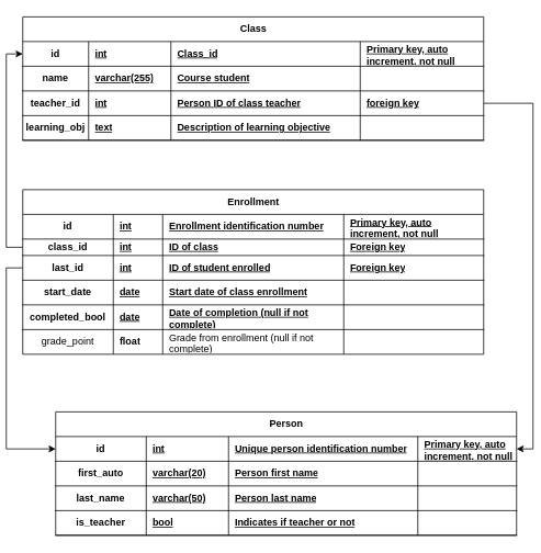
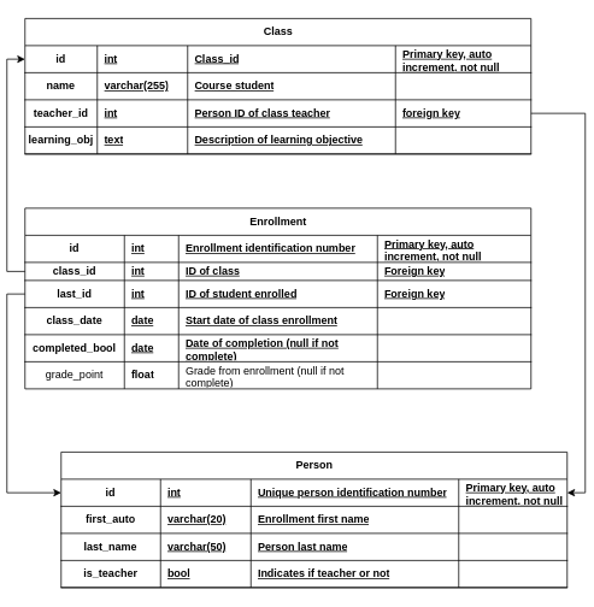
  <mxCell id="0" />
  <mxCell id="1" parent="0" />
  <mxCell id="2" value="Class" style="shape=table;startSize=30;container=1;collapsible=1;childLayout=tableLayout;fixedRows=1;rowLines=0;fontStyle=1;align=center;resizeLast=1;html=1;" parent="1" vertex="1"><mxGeometry x="20" y="20" width="560" height="150" as="geometry" /></mxCell>
  <mxCell id="3" style="shape=tableRow;horizontal=0;startSize=0;swimlaneHead=0;swimlaneBody=0;fillColor=none;collapsible=0;dropTarget=0;points=[[0,0.5],[1,0.5]];portConstraint=eastwest;top=0;left=0;right=0;bottom=1;" parent="2" vertex="1"><mxGeometry y="30" width="560" height="30" as="geometry" /></mxCell>
  <mxCell id="4" value="id" style="shape=partialRectangle;connectable=0;fillColor=none;top=0;left=0;bottom=0;right=0;fontStyle=1;overflow=hidden;whiteSpace=wrap;html=1;" parent="3" vertex="1"><mxGeometry width="80" height="30" as="geometry"><mxRectangle width="80" height="30" as="alternateBounds" /></mxGeometry></mxCell>
  <mxCell id="5" value="int" style="shape=partialRectangle;connectable=0;fillColor=none;top=0;left=0;bottom=0;right=0;align=left;spacingLeft=6;fontStyle=5;overflow=hidden;whiteSpace=wrap;html=1;" parent="3" vertex="1"><mxGeometry x="80" width="100" height="30" as="geometry"><mxRectangle width="100" height="30" as="alternateBounds" /></mxGeometry></mxCell>
  <mxCell id="6" value="Class_id" style="shape=partialRectangle;connectable=0;fillColor=none;top=0;left=0;bottom=0;right=0;align=left;spacingLeft=6;fontStyle=5;overflow=hidden;whiteSpace=wrap;html=1;" parent="3" vertex="1"><mxGeometry x="180" width="230.0" height="30" as="geometry"><mxRectangle width="230.0" height="30" as="alternateBounds" /></mxGeometry></mxCell>
  <mxCell id="7" value="Primary key, auto increment, not null" style="shape=partialRectangle;connectable=0;fillColor=none;top=0;left=0;bottom=0;right=0;align=left;spacingLeft=6;fontStyle=5;overflow=hidden;whiteSpace=wrap;html=1;" parent="3" vertex="1"><mxGeometry x="410.0" width="150.0" height="30" as="geometry"><mxRectangle width="150.0" height="30" as="alternateBounds" /></mxGeometry></mxCell>
  <mxCell id="8" style="shape=tableRow;horizontal=0;startSize=0;swimlaneHead=0;swimlaneBody=0;fillColor=none;collapsible=0;dropTarget=0;points=[[0,0.5],[1,0.5]];portConstraint=eastwest;top=0;left=0;right=0;bottom=1;" parent="2" vertex="1"><mxGeometry y="60" width="560" height="30" as="geometry" /></mxCell>
  <mxCell id="9" value="name" style="shape=partialRectangle;connectable=0;fillColor=none;top=0;left=0;bottom=0;right=0;fontStyle=1;overflow=hidden;whiteSpace=wrap;html=1;" parent="8" vertex="1"><mxGeometry width="80" height="30" as="geometry"><mxRectangle width="80" height="30" as="alternateBounds" /></mxGeometry></mxCell>
  <mxCell id="10" value="varchar(255)" style="shape=partialRectangle;connectable=0;fillColor=none;top=0;left=0;bottom=0;right=0;align=left;spacingLeft=6;fontStyle=5;overflow=hidden;whiteSpace=wrap;html=1;" parent="8" vertex="1"><mxGeometry x="80" width="100" height="30" as="geometry"><mxRectangle width="100" height="30" as="alternateBounds" /></mxGeometry></mxCell>
  <mxCell id="11" value="Course student" style="shape=partialRectangle;connectable=0;fillColor=none;top=0;left=0;bottom=0;right=0;align=left;spacingLeft=6;fontStyle=5;overflow=hidden;whiteSpace=wrap;html=1;" parent="8" vertex="1"><mxGeometry x="180" width="230.0" height="30" as="geometry"><mxRectangle width="230.0" height="30" as="alternateBounds" /></mxGeometry></mxCell>
  <mxCell id="12" style="shape=partialRectangle;connectable=0;fillColor=none;top=0;left=0;bottom=0;right=0;align=left;spacingLeft=6;fontStyle=5;overflow=hidden;whiteSpace=wrap;html=1;" parent="8" vertex="1"><mxGeometry x="410.0" width="150.0" height="30" as="geometry"><mxRectangle width="150.0" height="30" as="alternateBounds" /></mxGeometry></mxCell>
  <mxCell id="13" style="shape=tableRow;horizontal=0;startSize=0;swimlaneHead=0;swimlaneBody=0;fillColor=none;collapsible=0;dropTarget=0;points=[[0,0.5],[1,0.5]];portConstraint=eastwest;top=0;left=0;right=0;bottom=1;" parent="2" vertex="1"><mxGeometry y="90" width="560" height="30" as="geometry" /></mxCell>
  <mxCell id="14" value="teacher_id" style="shape=partialRectangle;connectable=0;fillColor=none;top=0;left=0;bottom=0;right=0;fontStyle=1;overflow=hidden;whiteSpace=wrap;html=1;" parent="13" vertex="1"><mxGeometry width="80" height="30" as="geometry"><mxRectangle width="80" height="30" as="alternateBounds" /></mxGeometry></mxCell>
  <mxCell id="15" value="int" style="shape=partialRectangle;connectable=0;fillColor=none;top=0;left=0;bottom=0;right=0;align=left;spacingLeft=6;fontStyle=5;overflow=hidden;whiteSpace=wrap;html=1;" parent="13" vertex="1"><mxGeometry x="80" width="100" height="30" as="geometry"><mxRectangle width="100" height="30" as="alternateBounds" /></mxGeometry></mxCell>
  <mxCell id="16" value="Person ID of class teacher" style="shape=partialRectangle;connectable=0;fillColor=none;top=0;left=0;bottom=0;right=0;align=left;spacingLeft=6;fontStyle=5;overflow=hidden;whiteSpace=wrap;html=1;" parent="13" vertex="1"><mxGeometry x="180" width="230.0" height="30" as="geometry"><mxRectangle width="230.0" height="30" as="alternateBounds" /></mxGeometry></mxCell>
  <mxCell id="17" value="foreign key" style="shape=partialRectangle;connectable=0;fillColor=none;top=0;left=0;bottom=0;right=0;align=left;spacingLeft=6;fontStyle=5;overflow=hidden;whiteSpace=wrap;html=1;" parent="13" vertex="1"><mxGeometry x="410.0" width="150.0" height="30" as="geometry"><mxRectangle width="150.0" height="30" as="alternateBounds" /></mxGeometry></mxCell>
  <mxCell id="18" style="shape=tableRow;horizontal=0;startSize=0;swimlaneHead=0;swimlaneBody=0;fillColor=none;collapsible=0;dropTarget=0;points=[[0,0.5],[1,0.5]];portConstraint=eastwest;top=0;left=0;right=0;bottom=1;" parent="2" vertex="1"><mxGeometry y="120" width="560" height="30" as="geometry" /></mxCell>
  <mxCell id="19" value="learning_obj" style="shape=partialRectangle;connectable=0;fillColor=none;top=0;left=0;bottom=0;right=0;fontStyle=1;overflow=hidden;whiteSpace=wrap;html=1;" parent="18" vertex="1"><mxGeometry width="80" height="30" as="geometry"><mxRectangle width="80" height="30" as="alternateBounds" /></mxGeometry></mxCell>
  <mxCell id="20" value="text" style="shape=partialRectangle;connectable=0;fillColor=none;top=0;left=0;bottom=0;right=0;align=left;spacingLeft=6;fontStyle=5;overflow=hidden;whiteSpace=wrap;html=1;" parent="18" vertex="1"><mxGeometry x="80" width="100" height="30" as="geometry"><mxRectangle width="100" height="30" as="alternateBounds" /></mxGeometry></mxCell>
  <mxCell id="21" value="Description of learning objective" style="shape=partialRectangle;connectable=0;fillColor=none;top=0;left=0;bottom=0;right=0;align=left;spacingLeft=6;fontStyle=5;overflow=hidden;whiteSpace=wrap;html=1;" parent="18" vertex="1"><mxGeometry x="180" width="230.0" height="30" as="geometry"><mxRectangle width="230.0" height="30" as="alternateBounds" /></mxGeometry></mxCell>
  <mxCell id="22" style="shape=partialRectangle;connectable=0;fillColor=none;top=0;left=0;bottom=0;right=0;align=left;spacingLeft=6;fontStyle=5;overflow=hidden;whiteSpace=wrap;html=1;" parent="18" vertex="1"><mxGeometry x="410.0" width="150.0" height="30" as="geometry"><mxRectangle width="150.0" height="30" as="alternateBounds" /></mxGeometry></mxCell>
  <mxCell id="23" value="Enrollment" style="shape=table;startSize=30;container=1;collapsible=1;childLayout=tableLayout;fixedRows=1;rowLines=0;fontStyle=1;align=center;resizeLast=1;html=1;" parent="1" vertex="1"><mxGeometry x="20" y="230" width="560" height="200" as="geometry" /></mxCell>
  <mxCell id="24" style="shape=tableRow;horizontal=0;startSize=0;swimlaneHead=0;swimlaneBody=0;fillColor=none;collapsible=0;dropTarget=0;points=[[0,0.5],[1,0.5]];portConstraint=eastwest;top=0;left=0;right=0;bottom=1;" parent="23" vertex="1"><mxGeometry y="30" width="560" height="30" as="geometry" /></mxCell>
  <mxCell id="25" value="id" style="shape=partialRectangle;connectable=0;fillColor=none;top=0;left=0;bottom=0;right=0;fontStyle=1;overflow=hidden;whiteSpace=wrap;html=1;" parent="24" vertex="1"><mxGeometry width="110.0" height="30" as="geometry"><mxRectangle width="110.0" height="30" as="alternateBounds" /></mxGeometry></mxCell>
  <mxCell id="26" value="int" style="shape=partialRectangle;connectable=0;fillColor=none;top=0;left=0;bottom=0;right=0;align=left;spacingLeft=6;fontStyle=5;overflow=hidden;whiteSpace=wrap;html=1;" parent="24" vertex="1"><mxGeometry x="110.0" width="60.0" height="30" as="geometry"><mxRectangle width="60.0" height="30" as="alternateBounds" /></mxGeometry></mxCell>
  <mxCell id="27" value="Enrollment identification number" style="shape=partialRectangle;connectable=0;fillColor=none;top=0;left=0;bottom=0;right=0;align=left;spacingLeft=6;fontStyle=5;overflow=hidden;whiteSpace=wrap;html=1;" parent="24" vertex="1"><mxGeometry x="170.0" width="220.0" height="30" as="geometry"><mxRectangle width="220.0" height="30" as="alternateBounds" /></mxGeometry></mxCell>
  <mxCell id="28" value="Primary key, auto increment, not null" style="shape=partialRectangle;connectable=0;fillColor=none;top=0;left=0;bottom=0;right=0;align=left;spacingLeft=6;fontStyle=5;overflow=hidden;whiteSpace=wrap;html=1;" parent="24" vertex="1"><mxGeometry x="390.0" width="170.0" height="30" as="geometry"><mxRectangle width="170.0" height="30" as="alternateBounds" /></mxGeometry></mxCell>
  <mxCell id="29" style="shape=tableRow;horizontal=0;startSize=0;swimlaneHead=0;swimlaneBody=0;fillColor=none;collapsible=0;dropTarget=0;points=[[0,0.5],[1,0.5]];portConstraint=eastwest;top=0;left=0;right=0;bottom=1;" parent="23" vertex="1"><mxGeometry y="60" width="560" height="20" as="geometry" /></mxCell>
  <mxCell id="30" value="class_id" style="shape=partialRectangle;connectable=0;fillColor=none;top=0;left=0;bottom=0;right=0;fontStyle=1;overflow=hidden;whiteSpace=wrap;html=1;" parent="29" vertex="1"><mxGeometry width="110.0" height="20" as="geometry"><mxRectangle width="110.0" height="20" as="alternateBounds" /></mxGeometry></mxCell>
  <mxCell id="31" value="int" style="shape=partialRectangle;connectable=0;fillColor=none;top=0;left=0;bottom=0;right=0;align=left;spacingLeft=6;fontStyle=5;overflow=hidden;whiteSpace=wrap;html=1;" parent="29" vertex="1"><mxGeometry x="110.0" width="60.0" height="20" as="geometry"><mxRectangle width="60.0" height="20" as="alternateBounds" /></mxGeometry></mxCell>
  <mxCell id="32" value="ID of class" style="shape=partialRectangle;connectable=0;fillColor=none;top=0;left=0;bottom=0;right=0;align=left;spacingLeft=6;fontStyle=5;overflow=hidden;whiteSpace=wrap;html=1;" parent="29" vertex="1"><mxGeometry x="170.0" width="220.0" height="20" as="geometry"><mxRectangle width="220.0" height="20" as="alternateBounds" /></mxGeometry></mxCell>
  <mxCell id="33" value="Foreign key" style="shape=partialRectangle;connectable=0;fillColor=none;top=0;left=0;bottom=0;right=0;align=left;spacingLeft=6;fontStyle=5;overflow=hidden;whiteSpace=wrap;html=1;" parent="29" vertex="1"><mxGeometry x="390.0" width="170.0" height="20" as="geometry"><mxRectangle width="170.0" height="20" as="alternateBounds" /></mxGeometry></mxCell>
  <mxCell id="34" style="shape=tableRow;horizontal=0;startSize=0;swimlaneHead=0;swimlaneBody=0;fillColor=none;collapsible=0;dropTarget=0;points=[[0,0.5],[1,0.5]];portConstraint=eastwest;top=0;left=0;right=0;bottom=1;" parent="23" vertex="1"><mxGeometry y="80" width="560" height="30" as="geometry" /></mxCell>
  <mxCell id="35" value="last_id" style="shape=partialRectangle;connectable=0;fillColor=none;top=0;left=0;bottom=0;right=0;fontStyle=1;overflow=hidden;whiteSpace=wrap;html=1;" parent="34" vertex="1"><mxGeometry width="110.0" height="30" as="geometry"><mxRectangle width="110.0" height="30" as="alternateBounds" /></mxGeometry></mxCell>
  <mxCell id="36" value="int" style="shape=partialRectangle;connectable=0;fillColor=none;top=0;left=0;bottom=0;right=0;align=left;spacingLeft=6;fontStyle=5;overflow=hidden;whiteSpace=wrap;html=1;" parent="34" vertex="1"><mxGeometry x="110.0" width="60.0" height="30" as="geometry"><mxRectangle width="60.0" height="30" as="alternateBounds" /></mxGeometry></mxCell>
  <mxCell id="37" value="ID of student enrolled" style="shape=partialRectangle;connectable=0;fillColor=none;top=0;left=0;bottom=0;right=0;align=left;spacingLeft=6;fontStyle=5;overflow=hidden;whiteSpace=wrap;html=1;" parent="34" vertex="1"><mxGeometry x="170.0" width="220.0" height="30" as="geometry"><mxRectangle width="220.0" height="30" as="alternateBounds" /></mxGeometry></mxCell>
  <mxCell id="38" value="Foreign key" style="shape=partialRectangle;connectable=0;fillColor=none;top=0;left=0;bottom=0;right=0;align=left;spacingLeft=6;fontStyle=5;overflow=hidden;whiteSpace=wrap;html=1;" parent="34" vertex="1"><mxGeometry x="390.0" width="170.0" height="30" as="geometry"><mxRectangle width="170.0" height="30" as="alternateBounds" /></mxGeometry></mxCell>
  <mxCell id="39" style="shape=tableRow;horizontal=0;startSize=0;swimlaneHead=0;swimlaneBody=0;fillColor=none;collapsible=0;dropTarget=0;points=[[0,0.5],[1,0.5]];portConstraint=eastwest;top=0;left=0;right=0;bottom=1;" parent="23" vertex="1"><mxGeometry y="110" width="560" height="30" as="geometry" /></mxCell>
- <mxCell id="40" value="start_date" style="shape=partialRectangle;connectable=0;fillColor=none;top=0;left=0;bottom=0;right=0;fontStyle=1;overflow=hidden;whiteSpace=wrap;html=1;" parent="39" vertex="1"><mxGeometry width="110.0" height="30" as="geometry"><mxRectangle width="110.0" height="30" as="alternateBounds" /></mxGeometry></mxCell>
+ <mxCell id="40" value="class_date" style="shape=partialRectangle;connectable=0;fillColor=none;top=0;left=0;bottom=0;right=0;fontStyle=1;overflow=hidden;whiteSpace=wrap;html=1;" parent="39" vertex="1"><mxGeometry width="110.0" height="30" as="geometry"><mxRectangle width="110.0" height="30" as="alternateBounds" /></mxGeometry></mxCell>
  <mxCell id="41" value="date" style="shape=partialRectangle;connectable=0;fillColor=none;top=0;left=0;bottom=0;right=0;align=left;spacingLeft=6;fontStyle=5;overflow=hidden;whiteSpace=wrap;html=1;" parent="39" vertex="1"><mxGeometry x="110.0" width="60.0" height="30" as="geometry"><mxRectangle width="60.0" height="30" as="alternateBounds" /></mxGeometry></mxCell>
  <mxCell id="42" value="Start date of class enrollment" style="shape=partialRectangle;connectable=0;fillColor=none;top=0;left=0;bottom=0;right=0;align=left;spacingLeft=6;fontStyle=5;overflow=hidden;whiteSpace=wrap;html=1;" parent="39" vertex="1"><mxGeometry x="170.0" width="220.0" height="30" as="geometry"><mxRectangle width="220.0" height="30" as="alternateBounds" /></mxGeometry></mxCell>
  <mxCell id="43" style="shape=partialRectangle;connectable=0;fillColor=none;top=0;left=0;bottom=0;right=0;align=left;spacingLeft=6;fontStyle=5;overflow=hidden;whiteSpace=wrap;html=1;" parent="39" vertex="1"><mxGeometry x="390.0" width="170.0" height="30" as="geometry"><mxRectangle width="170.0" height="30" as="alternateBounds" /></mxGeometry></mxCell>
  <mxCell id="44" value="" style="shape=tableRow;horizontal=0;startSize=0;swimlaneHead=0;swimlaneBody=0;fillColor=none;collapsible=0;dropTarget=0;points=[[0,0.5],[1,0.5]];portConstraint=eastwest;top=0;left=0;right=0;bottom=1;" parent="23" vertex="1"><mxGeometry y="140" width="560" height="30" as="geometry" /></mxCell>
  <mxCell id="45" value="completed_bool" style="shape=partialRectangle;connectable=0;fillColor=none;top=0;left=0;bottom=0;right=0;fontStyle=1;overflow=hidden;whiteSpace=wrap;html=1;" parent="44" vertex="1"><mxGeometry width="110.0" height="30" as="geometry"><mxRectangle width="110.0" height="30" as="alternateBounds" /></mxGeometry></mxCell>
  <mxCell id="46" value="date" style="shape=partialRectangle;connectable=0;fillColor=none;top=0;left=0;bottom=0;right=0;align=left;spacingLeft=6;fontStyle=5;overflow=hidden;whiteSpace=wrap;html=1;" parent="44" vertex="1"><mxGeometry x="110.0" width="60.0" height="30" as="geometry"><mxRectangle width="60.0" height="30" as="alternateBounds" /></mxGeometry></mxCell>
  <mxCell id="47" value="Date of completion (null if not complete)" style="shape=partialRectangle;connectable=0;fillColor=none;top=0;left=0;bottom=0;right=0;align=left;spacingLeft=6;fontStyle=5;overflow=hidden;whiteSpace=wrap;html=1;" parent="44" vertex="1"><mxGeometry x="170.0" width="220.0" height="30" as="geometry"><mxRectangle width="220.0" height="30" as="alternateBounds" /></mxGeometry></mxCell>
  <mxCell id="48" style="shape=partialRectangle;connectable=0;fillColor=none;top=0;left=0;bottom=0;right=0;align=left;spacingLeft=6;fontStyle=5;overflow=hidden;whiteSpace=wrap;html=1;" parent="44" vertex="1"><mxGeometry x="390.0" width="170.0" height="30" as="geometry"><mxRectangle width="170.0" height="30" as="alternateBounds" /></mxGeometry></mxCell>
  <mxCell id="49" value="" style="shape=tableRow;horizontal=0;startSize=0;swimlaneHead=0;swimlaneBody=0;fillColor=none;collapsible=0;dropTarget=0;points=[[0,0.5],[1,0.5]];portConstraint=eastwest;top=0;left=0;right=0;bottom=0;" parent="23" vertex="1"><mxGeometry y="170" width="560" height="30" as="geometry" /></mxCell>
  <mxCell id="50" value="grade_point" style="shape=partialRectangle;connectable=0;fillColor=none;top=0;left=0;bottom=0;right=0;editable=1;overflow=hidden;whiteSpace=wrap;html=1;" parent="49" vertex="1"><mxGeometry width="110.0" height="30" as="geometry"><mxRectangle width="110.0" height="30" as="alternateBounds" /></mxGeometry></mxCell>
  <mxCell id="51" value="&lt;b&gt;float&lt;/b&gt;" style="shape=partialRectangle;connectable=0;fillColor=none;top=0;left=0;bottom=0;right=0;align=left;spacingLeft=6;overflow=hidden;whiteSpace=wrap;html=1;" parent="49" vertex="1"><mxGeometry x="110.0" width="60.0" height="30" as="geometry"><mxRectangle width="60.0" height="30" as="alternateBounds" /></mxGeometry></mxCell>
  <mxCell id="52" value="Grade from enrollment (null if not complete)" style="shape=partialRectangle;connectable=0;fillColor=none;top=0;left=0;bottom=0;right=0;align=left;spacingLeft=6;overflow=hidden;whiteSpace=wrap;html=1;" parent="49" vertex="1"><mxGeometry x="170.0" width="220.0" height="30" as="geometry"><mxRectangle width="220.0" height="30" as="alternateBounds" /></mxGeometry></mxCell>
  <mxCell id="53" style="shape=partialRectangle;connectable=0;fillColor=none;top=0;left=0;bottom=0;right=0;align=left;spacingLeft=6;overflow=hidden;whiteSpace=wrap;html=1;" parent="49" vertex="1"><mxGeometry x="390.0" width="170.0" height="30" as="geometry"><mxRectangle width="170.0" height="30" as="alternateBounds" /></mxGeometry></mxCell>
  <mxCell id="54" value="Person" style="shape=table;startSize=30;container=1;collapsible=1;childLayout=tableLayout;fixedRows=1;rowLines=0;fontStyle=1;align=center;resizeLast=1;html=1;" parent="1" vertex="1"><mxGeometry x="60" y="500" width="560" height="150" as="geometry" /></mxCell>
  <mxCell id="55" style="shape=tableRow;horizontal=0;startSize=0;swimlaneHead=0;swimlaneBody=0;fillColor=none;collapsible=0;dropTarget=0;points=[[0,0.5],[1,0.5]];portConstraint=eastwest;top=0;left=0;right=0;bottom=1;" parent="54" vertex="1"><mxGeometry y="30" width="560" height="30" as="geometry" /></mxCell>
  <mxCell id="56" value="id" style="shape=partialRectangle;connectable=0;fillColor=none;top=0;left=0;bottom=0;right=0;fontStyle=1;overflow=hidden;whiteSpace=wrap;html=1;" parent="55" vertex="1"><mxGeometry width="110.0" height="30" as="geometry"><mxRectangle width="110.0" height="30" as="alternateBounds" /></mxGeometry></mxCell>
  <mxCell id="57" value="int" style="shape=partialRectangle;connectable=0;fillColor=none;top=0;left=0;bottom=0;right=0;align=left;spacingLeft=6;fontStyle=5;overflow=hidden;whiteSpace=wrap;html=1;" parent="55" vertex="1"><mxGeometry x="110.0" width="100.0" height="30" as="geometry"><mxRectangle width="100.0" height="30" as="alternateBounds" /></mxGeometry></mxCell>
  <mxCell id="58" value="Unique person identification number" style="shape=partialRectangle;connectable=0;fillColor=none;top=0;left=0;bottom=0;right=0;align=left;spacingLeft=6;fontStyle=5;overflow=hidden;whiteSpace=wrap;html=1;" parent="55" vertex="1"><mxGeometry x="210" width="230" height="30" as="geometry"><mxRectangle width="230" height="30" as="alternateBounds" /></mxGeometry></mxCell>
  <mxCell id="59" value="Primary key, auto increment, not null" style="shape=partialRectangle;connectable=0;fillColor=none;top=0;left=0;bottom=0;right=0;align=left;spacingLeft=6;fontStyle=5;overflow=hidden;whiteSpace=wrap;html=1;" parent="55" vertex="1"><mxGeometry x="440" width="120" height="30" as="geometry"><mxRectangle width="120" height="30" as="alternateBounds" /></mxGeometry></mxCell>
  <mxCell id="60" style="shape=tableRow;horizontal=0;startSize=0;swimlaneHead=0;swimlaneBody=0;fillColor=none;collapsible=0;dropTarget=0;points=[[0,0.5],[1,0.5]];portConstraint=eastwest;top=0;left=0;right=0;bottom=1;" parent="54" vertex="1"><mxGeometry y="60" width="560" height="30" as="geometry" /></mxCell>
  <mxCell id="61" value="first_auto" style="shape=partialRectangle;connectable=0;fillColor=none;top=0;left=0;bottom=0;right=0;fontStyle=1;overflow=hidden;whiteSpace=wrap;html=1;" parent="60" vertex="1"><mxGeometry width="110.0" height="30" as="geometry"><mxRectangle width="110.0" height="30" as="alternateBounds" /></mxGeometry></mxCell>
  <mxCell id="62" value="varchar(20)" style="shape=partialRectangle;connectable=0;fillColor=none;top=0;left=0;bottom=0;right=0;align=left;spacingLeft=6;fontStyle=5;overflow=hidden;whiteSpace=wrap;html=1;" parent="60" vertex="1"><mxGeometry x="110.0" width="100.0" height="30" as="geometry"><mxRectangle width="100.0" height="30" as="alternateBounds" /></mxGeometry></mxCell>
- <mxCell id="63" value="Person first name" style="shape=partialRectangle;connectable=0;fillColor=none;top=0;left=0;bottom=0;right=0;align=left;spacingLeft=6;fontStyle=5;overflow=hidden;whiteSpace=wrap;html=1;" parent="60" vertex="1"><mxGeometry x="210" width="230" height="30" as="geometry"><mxRectangle width="230" height="30" as="alternateBounds" /></mxGeometry></mxCell>
+ <mxCell id="63" value="Enrollment first name" style="shape=partialRectangle;connectable=0;fillColor=none;top=0;left=0;bottom=0;right=0;align=left;spacingLeft=6;fontStyle=5;overflow=hidden;whiteSpace=wrap;html=1;" parent="60" vertex="1"><mxGeometry x="210" width="230" height="30" as="geometry"><mxRectangle width="230" height="30" as="alternateBounds" /></mxGeometry></mxCell>
  <mxCell id="64" style="shape=partialRectangle;connectable=0;fillColor=none;top=0;left=0;bottom=0;right=0;align=left;spacingLeft=6;fontStyle=5;overflow=hidden;whiteSpace=wrap;html=1;" parent="60" vertex="1"><mxGeometry x="440" width="120" height="30" as="geometry"><mxRectangle width="120" height="30" as="alternateBounds" /></mxGeometry></mxCell>
  <mxCell id="65" style="shape=tableRow;horizontal=0;startSize=0;swimlaneHead=0;swimlaneBody=0;fillColor=none;collapsible=0;dropTarget=0;points=[[0,0.5],[1,0.5]];portConstraint=eastwest;top=0;left=0;right=0;bottom=1;" parent="54" vertex="1"><mxGeometry y="90" width="560" height="30" as="geometry" /></mxCell>
  <mxCell id="66" value="last_name" style="shape=partialRectangle;connectable=0;fillColor=none;top=0;left=0;bottom=0;right=0;fontStyle=1;overflow=hidden;whiteSpace=wrap;html=1;" parent="65" vertex="1"><mxGeometry width="110.0" height="30" as="geometry"><mxRectangle width="110.0" height="30" as="alternateBounds" /></mxGeometry></mxCell>
  <mxCell id="67" value="varchar(50)" style="shape=partialRectangle;connectable=0;fillColor=none;top=0;left=0;bottom=0;right=0;align=left;spacingLeft=6;fontStyle=5;overflow=hidden;whiteSpace=wrap;html=1;" parent="65" vertex="1"><mxGeometry x="110.0" width="100.0" height="30" as="geometry"><mxRectangle width="100.0" height="30" as="alternateBounds" /></mxGeometry></mxCell>
  <mxCell id="68" value="Person last name" style="shape=partialRectangle;connectable=0;fillColor=none;top=0;left=0;bottom=0;right=0;align=left;spacingLeft=6;fontStyle=5;overflow=hidden;whiteSpace=wrap;html=1;" parent="65" vertex="1"><mxGeometry x="210" width="230" height="30" as="geometry"><mxRectangle width="230" height="30" as="alternateBounds" /></mxGeometry></mxCell>
  <mxCell id="69" style="shape=partialRectangle;connectable=0;fillColor=none;top=0;left=0;bottom=0;right=0;align=left;spacingLeft=6;fontStyle=5;overflow=hidden;whiteSpace=wrap;html=1;" parent="65" vertex="1"><mxGeometry x="440" width="120" height="30" as="geometry"><mxRectangle width="120" height="30" as="alternateBounds" /></mxGeometry></mxCell>
  <mxCell id="70" value="" style="shape=tableRow;horizontal=0;startSize=0;swimlaneHead=0;swimlaneBody=0;fillColor=none;collapsible=0;dropTarget=0;points=[[0,0.5],[1,0.5]];portConstraint=eastwest;top=0;left=0;right=0;bottom=1;" parent="54" vertex="1"><mxGeometry y="120" width="560" height="30" as="geometry" /></mxCell>
  <mxCell id="71" value="is_teacher" style="shape=partialRectangle;connectable=0;fillColor=none;top=0;left=0;bottom=0;right=0;fontStyle=1;overflow=hidden;whiteSpace=wrap;html=1;" parent="70" vertex="1"><mxGeometry width="110.0" height="30" as="geometry"><mxRectangle width="110.0" height="30" as="alternateBounds" /></mxGeometry></mxCell>
  <mxCell id="72" value="bool" style="shape=partialRectangle;connectable=0;fillColor=none;top=0;left=0;bottom=0;right=0;align=left;spacingLeft=6;fontStyle=5;overflow=hidden;whiteSpace=wrap;html=1;" parent="70" vertex="1"><mxGeometry x="110.0" width="100.0" height="30" as="geometry"><mxRectangle width="100.0" height="30" as="alternateBounds" /></mxGeometry></mxCell>
  <mxCell id="73" value="Indicates if teacher or not" style="shape=partialRectangle;connectable=0;fillColor=none;top=0;left=0;bottom=0;right=0;align=left;spacingLeft=6;fontStyle=5;overflow=hidden;whiteSpace=wrap;html=1;" parent="70" vertex="1"><mxGeometry x="210" width="230" height="30" as="geometry"><mxRectangle width="230" height="30" as="alternateBounds" /></mxGeometry></mxCell>
  <mxCell id="74" style="shape=partialRectangle;connectable=0;fillColor=none;top=0;left=0;bottom=0;right=0;align=left;spacingLeft=6;fontStyle=5;overflow=hidden;whiteSpace=wrap;html=1;" parent="70" vertex="1"><mxGeometry x="440" width="120" height="30" as="geometry"><mxRectangle width="120" height="30" as="alternateBounds" /></mxGeometry></mxCell>
  <mxCell id="75" style="edgeStyle=orthogonalEdgeStyle;rounded=0;orthogonalLoop=1;jettySize=auto;html=1;exitX=0;exitY=0.5;exitDx=0;exitDy=0;entryX=0;entryY=0.5;entryDx=0;entryDy=0;" parent="1" source="34" target="55" edge="1"><mxGeometry relative="1" as="geometry" /></mxCell>
  <mxCell id="76" style="edgeStyle=orthogonalEdgeStyle;rounded=0;orthogonalLoop=1;jettySize=auto;html=1;exitX=0;exitY=0.5;exitDx=0;exitDy=0;entryX=0;entryY=0.5;entryDx=0;entryDy=0;" parent="1" source="29" target="3" edge="1"><mxGeometry relative="1" as="geometry" /></mxCell>
  <mxCell id="77" style="edgeStyle=orthogonalEdgeStyle;rounded=0;orthogonalLoop=1;jettySize=auto;html=1;entryX=1;entryY=0.5;entryDx=0;entryDy=0;" parent="1" source="13" target="55" edge="1"><mxGeometry relative="1" as="geometry" /></mxCell>
